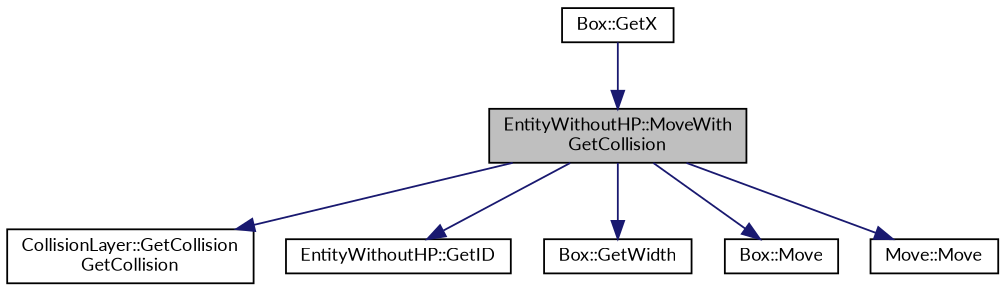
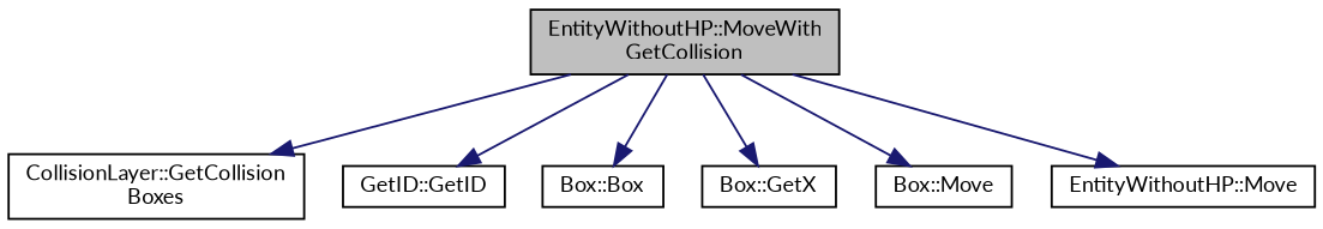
  digraph {
    fontname=Lato
    rankdir=TB
    node [color=black fontname=Lato fontsize=10 shape=record]
    edge [color=midnightblue fontname=Lato fontsize=10 labelfontname=Helvetica labelfontsize=10 style=solid]
    n1 [fillcolor=grey75 fontcolor=black height=0.2 label="EntityWithoutHP::MoveWith\lGetCollision" style=filled width=0.4]
-   n2 [height=0.2 label="CollisionLayer::GetCollision\lGetCollision" width=0.4]
-   n3 [height=0.2 label="EntityWithoutHP::GetID" width=0.4]
-   n4 [height=0.2 label="Box::GetWidth" width=0.4]
+   n2 [height=0.2 label="CollisionLayer::GetCollision\lBoxes" width=0.4]
+   n3 [height=0.2 label="GetID::GetID" width=0.4]
+   n4 [height=0.2 label="Box::Box" width=0.4]
    n5 [height=0.2 label="Box::GetX" width=0.4]
    n6 [height=0.2 label="Box::Move" width=0.4]
-   n7 [height=0.2 label="Move::Move" width=0.4]
+   n7 [height=0.2 label="EntityWithoutHP::Move" width=0.4]
    n1 -> n2
    n1 -> n3
    n1 -> n4
-   n5 -> n1
+   n1 -> n5
    n1 -> n6
    n1 -> n7
  }
